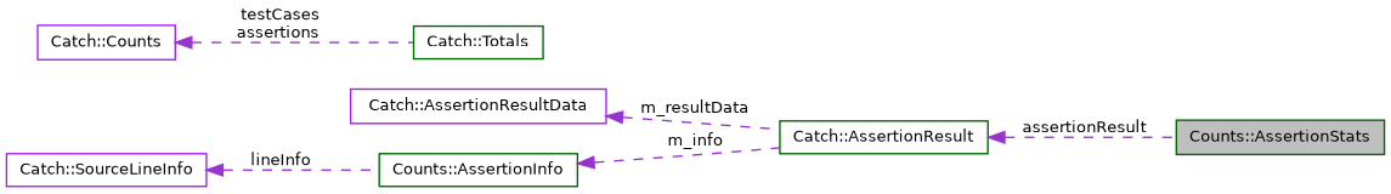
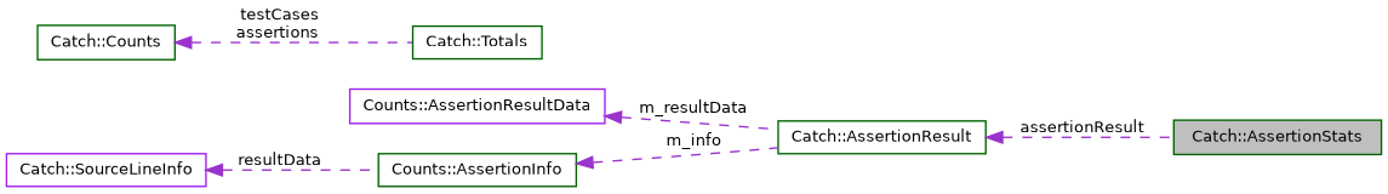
  digraph {
    rankdir=LR
    node [color=darkgreen fillcolor=white fontname=Helvetica fontsize=10 shape=record style=filled]
    edge [color=darkorchid3 dir=back fontname=Helvetica fontsize=10 labelfontname=Helvetica labelfontsize=10 style=dashed]
-   n1 [fillcolor=grey75 fontcolor=black height=0.2 label="Counts::AssertionStats" width=0.4]
+   n1 [fillcolor=grey75 fontcolor=black height=0.2 label="Catch::AssertionStats" width=0.4]
    n2 [height=0.2 label="Catch::Totals" width=0.4]
-   n3 [color=purple height=0.2 label="Catch::Counts" width=0.4]
+   n3 [height=0.2 label="Catch::Counts" width=0.4]
    n4 [height=0.2 label="Catch::AssertionResult" width=0.4]
-   n5 [color=purple height=0.2 label="Catch::AssertionResultData" width=0.4]
+   n5 [color=purple height=0.2 label="Counts::AssertionResultData" width=0.4]
    n6 [height=0.2 label="Counts::AssertionInfo" width=0.4]
    n7 [color=purple height=0.2 label="Catch::SourceLineInfo" width=0.4]
    n3 -> n2 [label=" testCases\nassertions"]
    n4 -> n1 [label=" assertionResult"]
    n5 -> n4 [label=" m_resultData"]
    n6 -> n4 [label=" m_info"]
-   n7 -> n6 [label=" lineInfo"]
+   n7 -> n6 [label=" resultData"]
  }
